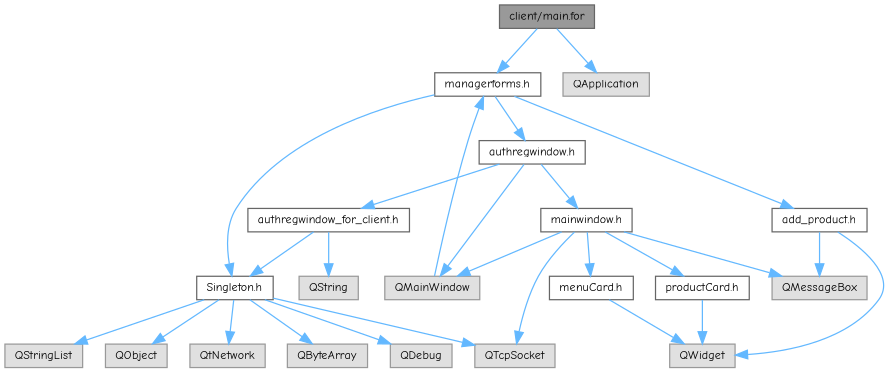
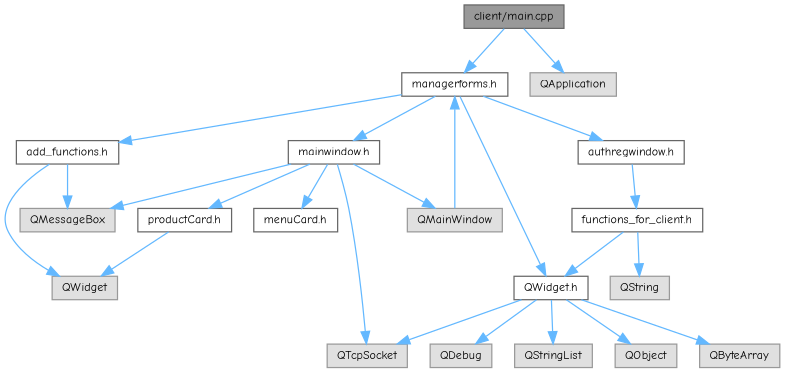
  digraph {
    fontname="Comic Neue"
    node [color=grey60 fillcolor="#E0E0E0" fontname="Comic Neue" fontsize=10 shape=box style=filled]
    edge [color=steelblue1 fontname="Comic Neue" fontsize=10 labelfontname=Helvetica labelfontsize=10 style=solid]
-   n1 [color=gray40 fillcolor=grey60 fontcolor=black height=0.2 label="client/main.for" width=0.4]
+   n1 [color=gray40 fillcolor=grey60 fontcolor=black height=0.2 label="client/main.cpp" width=0.4]
    n2 [color=grey40 fillcolor=white height=0.2 label="managerforms.h" width=0.4]
    n3 [height=0.2 label=QApplication width=0.4]
-   n4 [color=grey40 fillcolor=white height=0.2 label="add_product.h" width=0.4]
+   n4 [color=grey40 fillcolor=white height=0.2 label="add_functions.h" width=0.4]
    n5 [color=grey40 fillcolor=white height=0.2 label="authregwindow.h" width=0.4]
-   n6 [color=grey40 fillcolor=white height=0.2 label="Singleton.h" width=0.4]
+   n6 [color=grey40 fillcolor=white height=0.2 label="QWidget.h" width=0.4]
    n7 [color=grey40 fillcolor=white height=0.2 label="mainwindow.h" width=0.4]
    n8 [height=0.2 label=QMainWindow width=0.4]
    n9 [height=0.2 label=QWidget width=0.4]
    n10 [height=0.2 label=QMessageBox width=0.4]
-   n11 [color=grey40 fillcolor=white height=0.2 label="authregwindow_for_client.h" width=0.4]
+   n11 [color=grey40 fillcolor=white height=0.2 label="functions_for_client.h" width=0.4]
    n12 [height=0.2 label=QObject width=0.4]
    n13 [height=0.2 label=QTcpSocket width=0.4]
-   n14 [height=0.2 label=QtNetwork width=0.4]
    n15 [height=0.2 label=QByteArray width=0.4]
    n16 [height=0.2 label=QDebug width=0.4]
    n17 [height=0.2 label=QStringList width=0.4]
    n18 [color=grey40 fillcolor=white height=0.2 label="productCard.h" width=0.4]
    n19 [color=grey40 fillcolor=white height=0.2 label="menuCard.h" width=0.4]
    n20 [height=0.2 label=QString width=0.4]
    n1 -> n2
    n1 -> n3
    n2 -> n4
    n2 -> n5
    n2 -> n6
-   n5 -> n7
+   n2 -> n7
    n4 -> n9
    n4 -> n10
-   n5 -> n8
    n5 -> n11
    n6 -> n12
    n6 -> n13
-   n6 -> n14
    n6 -> n15
    n6 -> n16
    n6 -> n17
    n7 -> n8
    n7 -> n10
    n7 -> n13
    n7 -> n18
    n7 -> n19
    n8 -> n2
    n11 -> n6
    n11 -> n20
    n18 -> n9
-   n19 -> n9
  }
